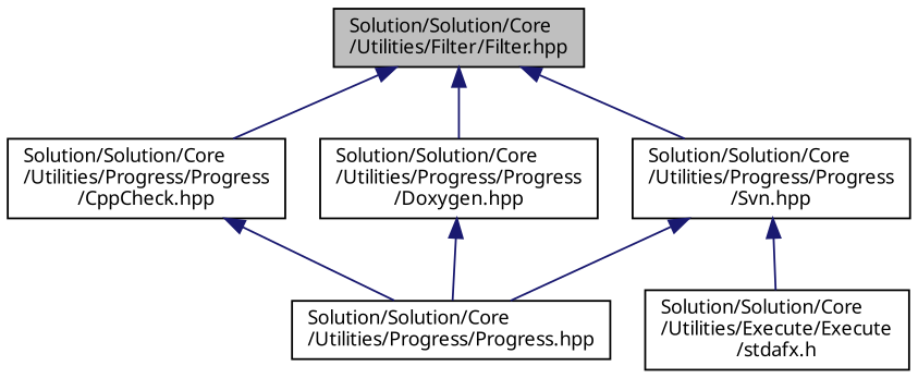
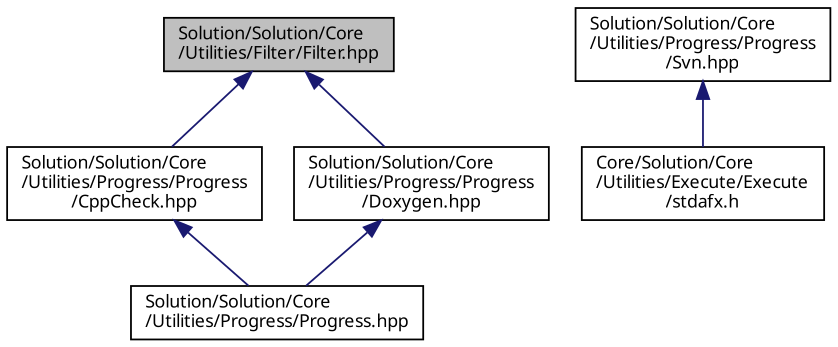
  digraph {
    node [color=black fillcolor=white fontname=Verdana fontsize=10 shape=record style=filled]
    edge [color=midnightblue dir=back fontname=Verdana fontsize=10 labelfontname=Verdana labelfontsize=10 style=solid]
    n1 [fillcolor=grey75 fontcolor=black height=0.2 label="Solution/Solution/Core\l/Utilities/Filter/Filter.hpp" width=0.4]
    n2 [height=0.2 label="Solution/Solution/Core\l/Utilities/Progress/Progress\l/CppCheck.hpp" width=0.4]
    n3 [height=0.2 label="Solution/Solution/Core\l/Utilities/Progress/Progress\l/Doxygen.hpp" width=0.4]
    n4 [height=0.2 label="Solution/Solution/Core\l/Utilities/Progress/Progress\l/Svn.hpp" width=0.4]
    n5 [height=0.2 label="Solution/Solution/Core\l/Utilities/Progress/Progress.hpp" width=0.4]
-   n6 [height=0.2 label="Solution/Solution/Core\l/Utilities/Execute/Execute\l/stdafx.h" width=0.4]
+   n6 [height=0.2 label="Core/Solution/Core\l/Utilities/Execute/Execute\l/stdafx.h" width=0.4]
    n1 -> n2
    n1 -> n3
-   n1 -> n4
    n2 -> n5
    n3 -> n5
-   n4 -> n5
    n4 -> n6
  }
